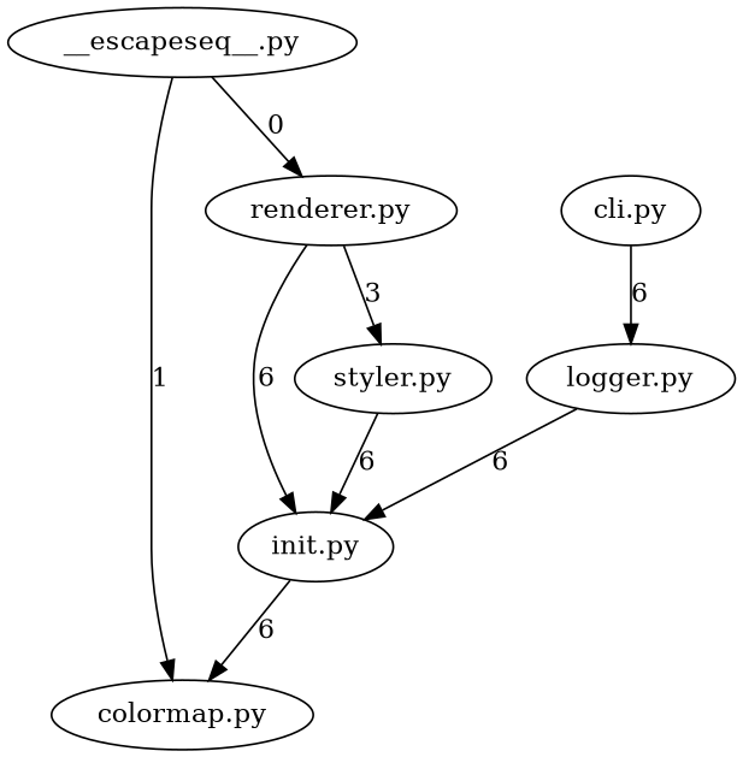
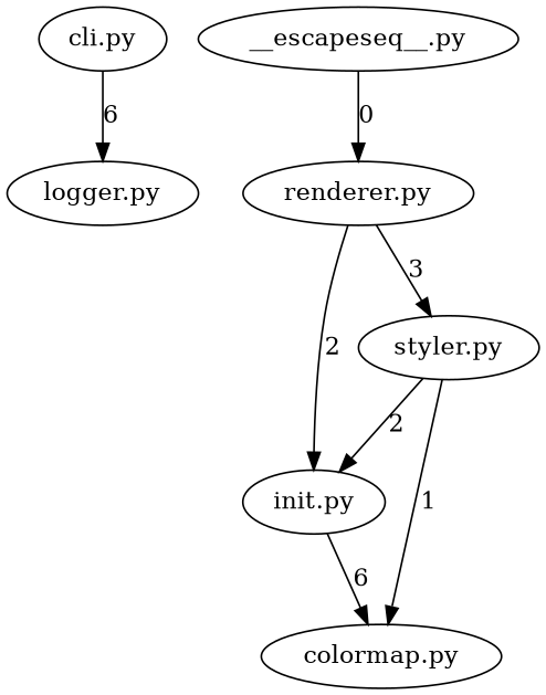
  digraph {
    n1 [label="cli.py"]
    n2 [label="logger.py"]
    n3 [label="init.py"]
    n4 [label="colormap.py"]
    n5 [label="renderer.py"]
    n6 [label="styler.py"]
    n7 [label="__escapeseq__.py"]
    n1 -> n2 [label=6]
-   n2 -> n3 [label=6]
    n3 -> n4 [label=6]
-   n5 -> n3 [label=6]
+   n5 -> n3 [label=2]
    n5 -> n6 [label=3]
-   n6 -> n3 [label=6]
-   n7 -> n4 [label=1]
+   n6 -> n3 [label=2]
+   n6 -> n4 [label=1]
    n7 -> n5 [label=0]
  }
